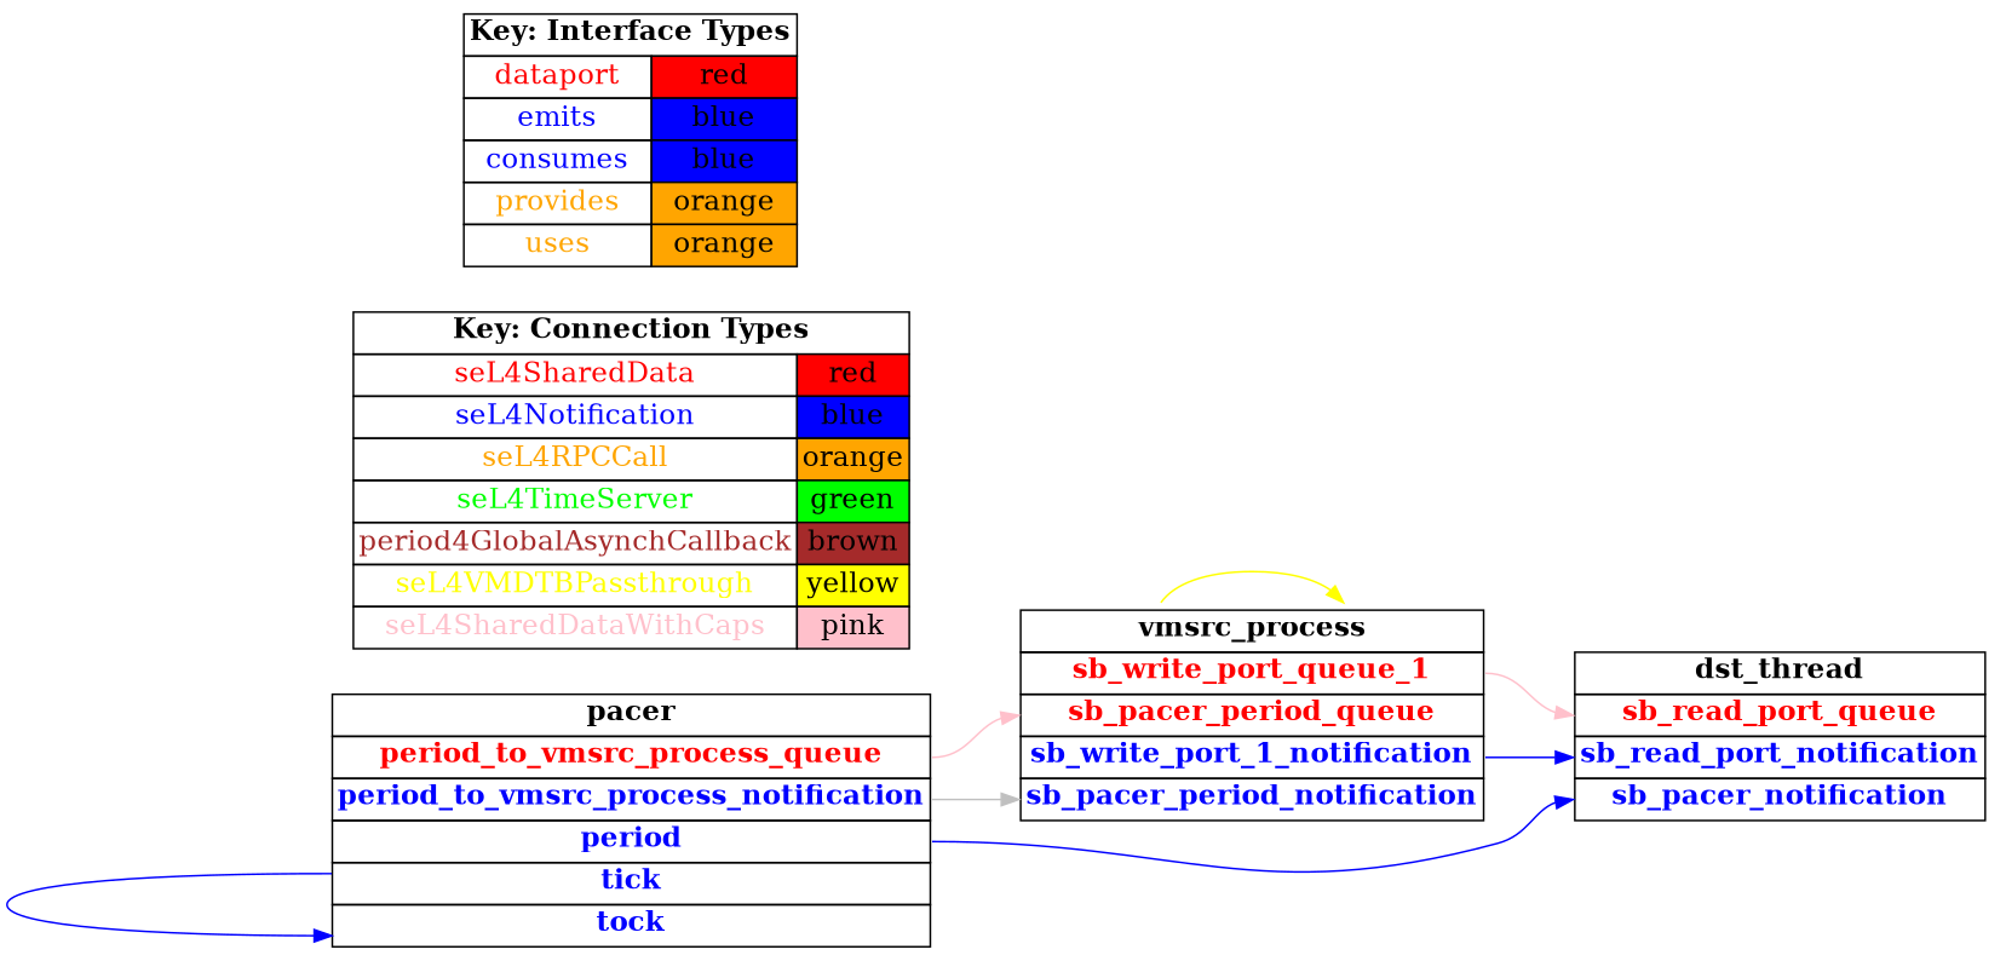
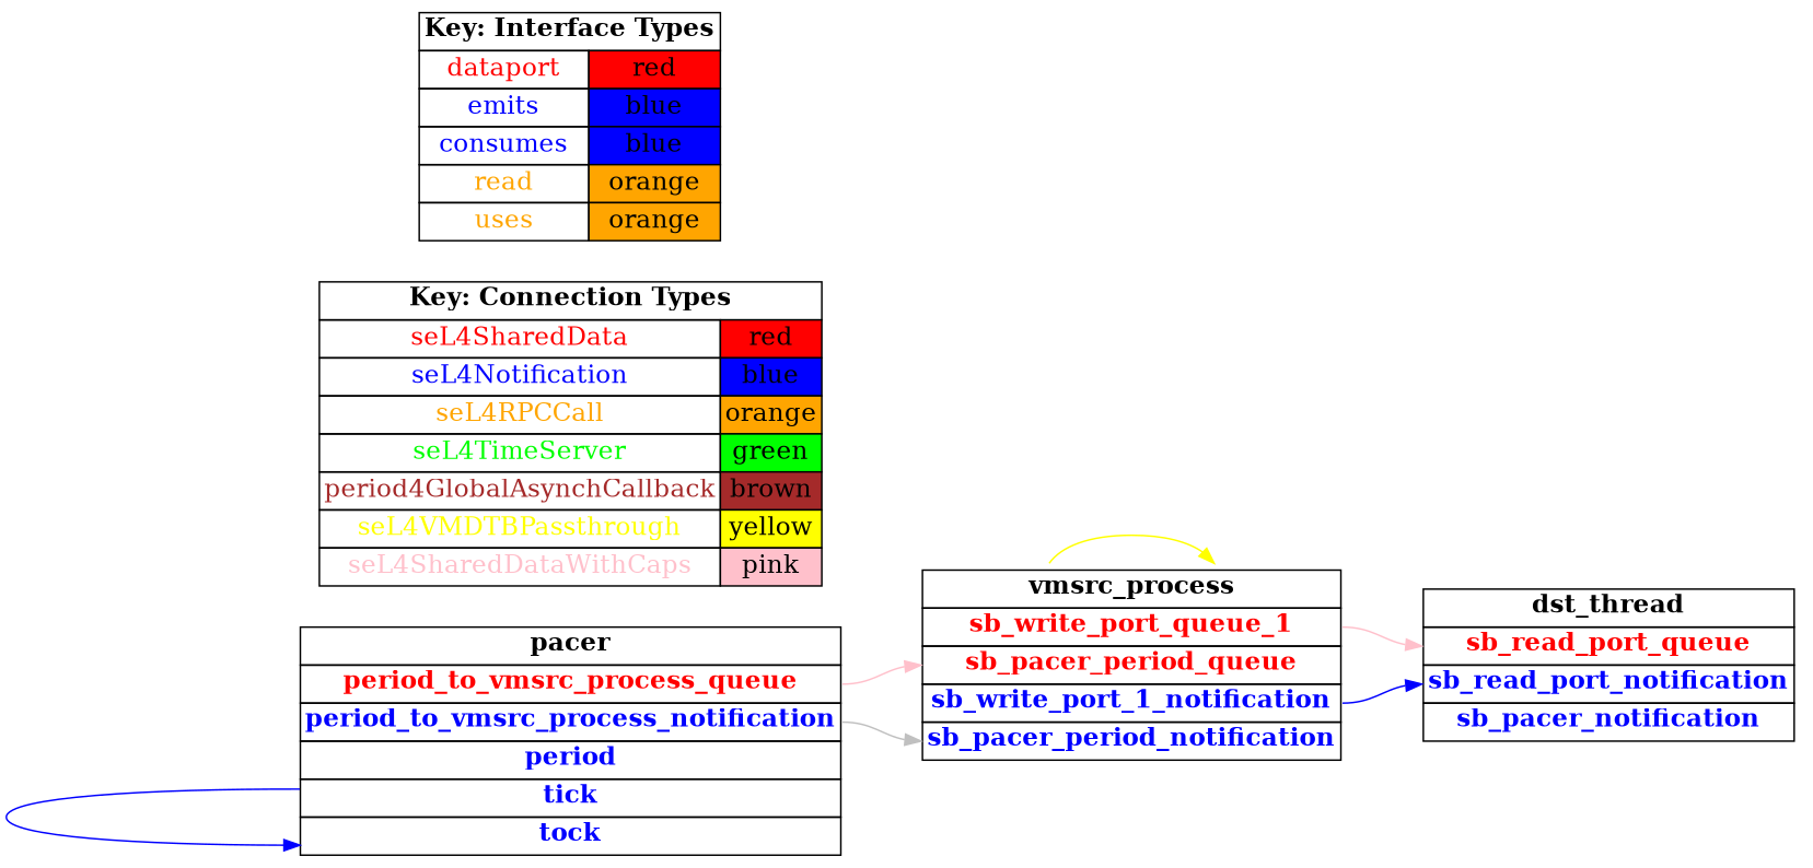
  digraph {
    rankdir=LR
    node [fontsize=16 shape=plaintext]
    edge [color=blue]
    n1 [label=<     <TABLE BORDER="0" CELLBORDER="1" CELLSPACING="0">       <TR><TD><B>vmsrc_process</B></TD></TR>       <TR><TD PORT="sb_write_port_queue_1"><FONT COLOR="red"><B>sb_write_port_queue_1</B></FONT></TD></TR>       <TR><TD PORT="sb_pacer_period_queue"><FONT COLOR="red"><B>sb_pacer_period_queue</B></FONT></TD></TR>       <TR><TD PORT="sb_write_port_1_notification"><FONT COLOR="blue"><B>sb_write_port_1_notification</B></FONT></TD></TR>       <TR><TD PORT="sb_pacer_period_notification"><FONT COLOR="blue"><B>sb_pacer_period_notification</B></FONT></TD></TR>"     </TABLE>   >]
    n2 [label=<     <TABLE BORDER="0" CELLBORDER="1" CELLSPACING="0">       <TR><TD><B>dst_thread</B></TD></TR>       <TR><TD PORT="sb_read_port_queue"><FONT COLOR="red"><B>sb_read_port_queue</B></FONT></TD></TR>       <TR><TD PORT="sb_read_port_notification"><FONT COLOR="blue"><B>sb_read_port_notification</B></FONT></TD></TR>       <TR><TD PORT="sb_pacer_notification"><FONT COLOR="blue"><B>sb_pacer_notification</B></FONT></TD></TR>"     </TABLE>   >]
    n3 [label=<     <TABLE BORDER="0" CELLBORDER="1" CELLSPACING="0">       <TR><TD><B>pacer</B></TD></TR>       <TR><TD PORT="period_to_vmsrc_process_queue"><FONT COLOR="red"><B>period_to_vmsrc_process_queue</B></FONT></TD></TR>       <TR><TD PORT="period_to_vmsrc_process_notification"><FONT COLOR="blue"><B>period_to_vmsrc_process_notification</B></FONT></TD></TR>       <TR><TD PORT="period"><FONT COLOR="blue"><B>period</B></FONT></TD></TR>       <TR><TD PORT="tick"><FONT COLOR="blue"><B>tick</B></FONT></TD></TR>       <TR><TD PORT="tock"><FONT COLOR="blue"><B>tock</B></FONT></TD></TR>"     </TABLE>   >]
    n4 [label=<    <TABLE BORDER="0" CELLBORDER="1" CELLSPACING="0">      <TR><TD COLSPAN="2"><B>Key: Connection Types</B></TD></TR>      <TR><TD><FONT COLOR="red">seL4SharedData</FONT></TD><TD BGCOLOR="red">red</TD></TR>      <TR><TD><FONT COLOR="blue">seL4Notification</FONT></TD><TD BGCOLOR="blue">blue</TD></TR>      <TR><TD><FONT COLOR="orange">seL4RPCCall</FONT></TD><TD BGCOLOR="orange">orange</TD></TR>      <TR><TD><FONT COLOR="green">seL4TimeServer</FONT></TD><TD BGCOLOR="green">green</TD></TR>      <TR><TD><FONT COLOR="brown">period4GlobalAsynchCallback</FONT></TD><TD BGCOLOR="brown">brown</TD></TR>      <TR><TD><FONT COLOR="yellow">seL4VMDTBPassthrough</FONT></TD><TD BGCOLOR="yellow">yellow</TD></TR>      <TR><TD><FONT COLOR="pink">seL4SharedDataWithCaps</FONT></TD><TD BGCOLOR="pink">pink</TD></TR>    </TABLE>   >]
-   n5 [label=<    <TABLE BORDER="0" CELLBORDER="1" CELLSPACING="0">      <TR><TD COLSPAN="2"><B>Key: Interface Types</B></TD></TR>      <TR><TD><FONT COLOR="red">dataport</FONT></TD><TD BGCOLOR="red">red</TD></TR>      <TR><TD><FONT COLOR="blue">emits</FONT></TD><TD BGCOLOR="blue">blue</TD></TR>      <TR><TD><FONT COLOR="blue">consumes</FONT></TD><TD BGCOLOR="blue">blue</TD></TR>      <TR><TD><FONT COLOR="orange">provides</FONT></TD><TD BGCOLOR="orange">orange</TD></TR>      <TR><TD><FONT COLOR="orange">uses</FONT></TD><TD BGCOLOR="orange">orange</TD></TR>    </TABLE>   >]
+   n5 [label=<    <TABLE BORDER="0" CELLBORDER="1" CELLSPACING="0">      <TR><TD COLSPAN="2"><B>Key: Interface Types</B></TD></TR>      <TR><TD><FONT COLOR="red">dataport</FONT></TD><TD BGCOLOR="red">red</TD></TR>      <TR><TD><FONT COLOR="blue">emits</FONT></TD><TD BGCOLOR="blue">blue</TD></TR>      <TR><TD><FONT COLOR="blue">consumes</FONT></TD><TD BGCOLOR="blue">blue</TD></TR>      <TR><TD><FONT COLOR="orange">read</FONT></TD><TD BGCOLOR="orange">orange</TD></TR>      <TR><TD><FONT COLOR="orange">uses</FONT></TD><TD BGCOLOR="orange">orange</TD></TR>    </TABLE>   >]
    n1 -> n1 [color=yellow headport=dtb tailport=dtb_self]
    n1 -> n2 [headport=sb_read_port_notification tailport=sb_write_port_1_notification]
    n1 -> n2 [color=pink headport=sb_read_port_queue tailport=sb_write_port_queue_1]
    n3 -> n1 [color=grey headport=sb_pacer_period_notification tailport=period_to_vmsrc_process_notification]
    n3 -> n1 [color=pink headport=sb_pacer_period_queue tailport=period_to_vmsrc_process_queue]
-   n3 -> n2 [headport=sb_pacer_notification tailport=period]
    n3 -> n3 [headport=tock tailport=tick]
  }
